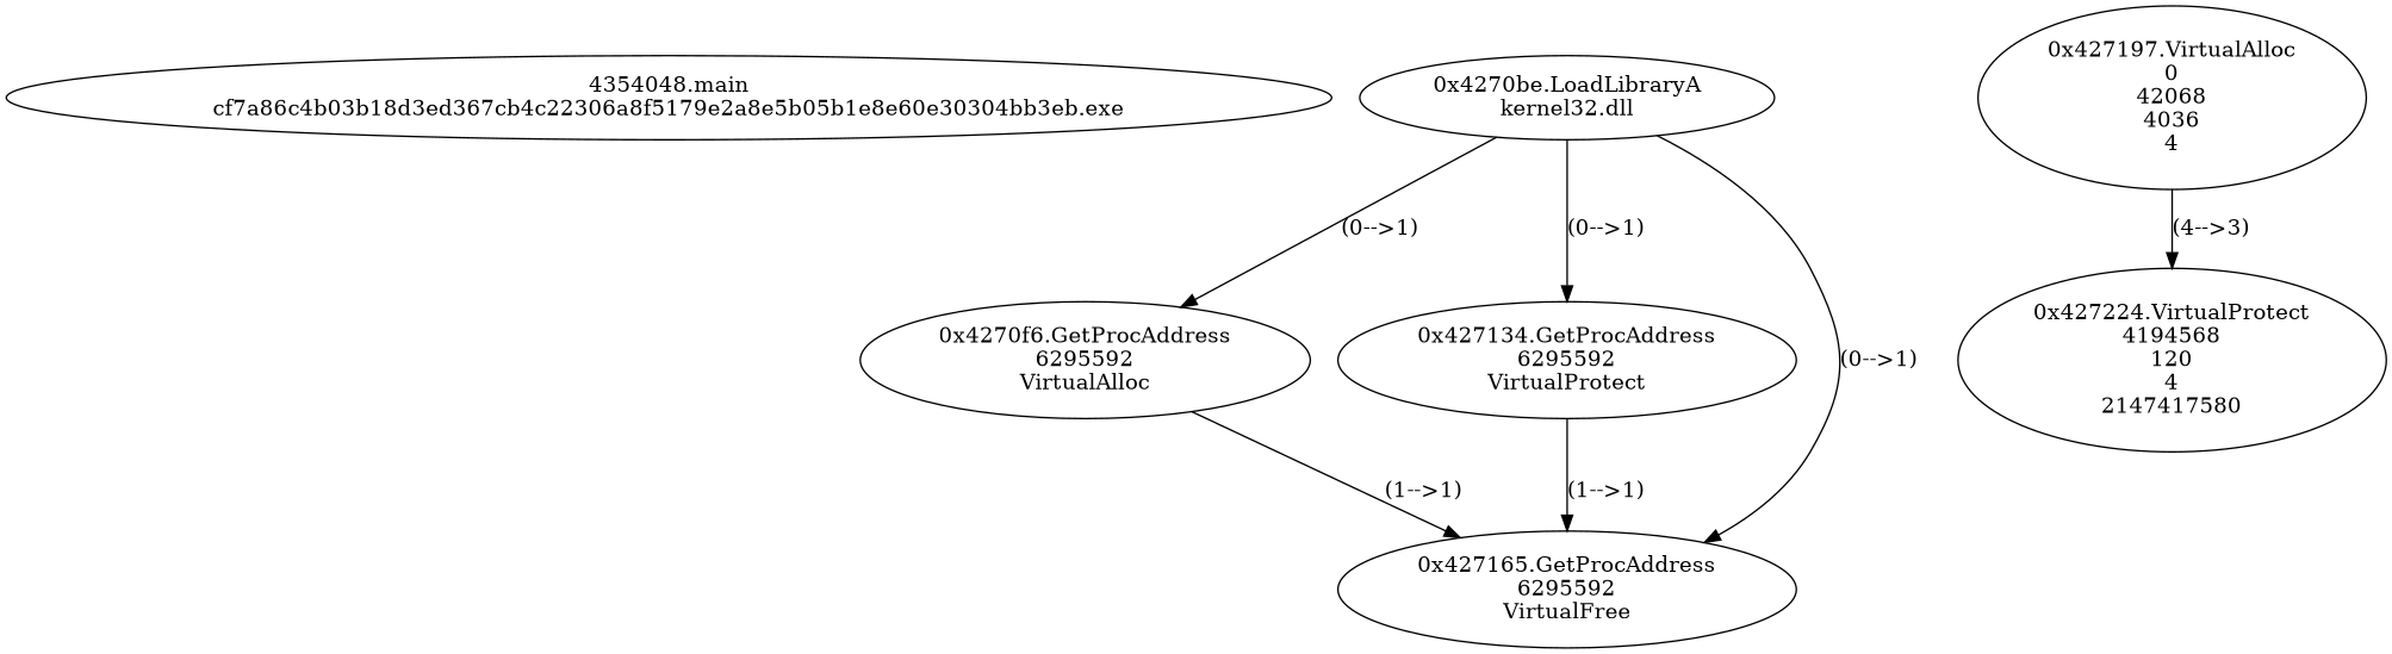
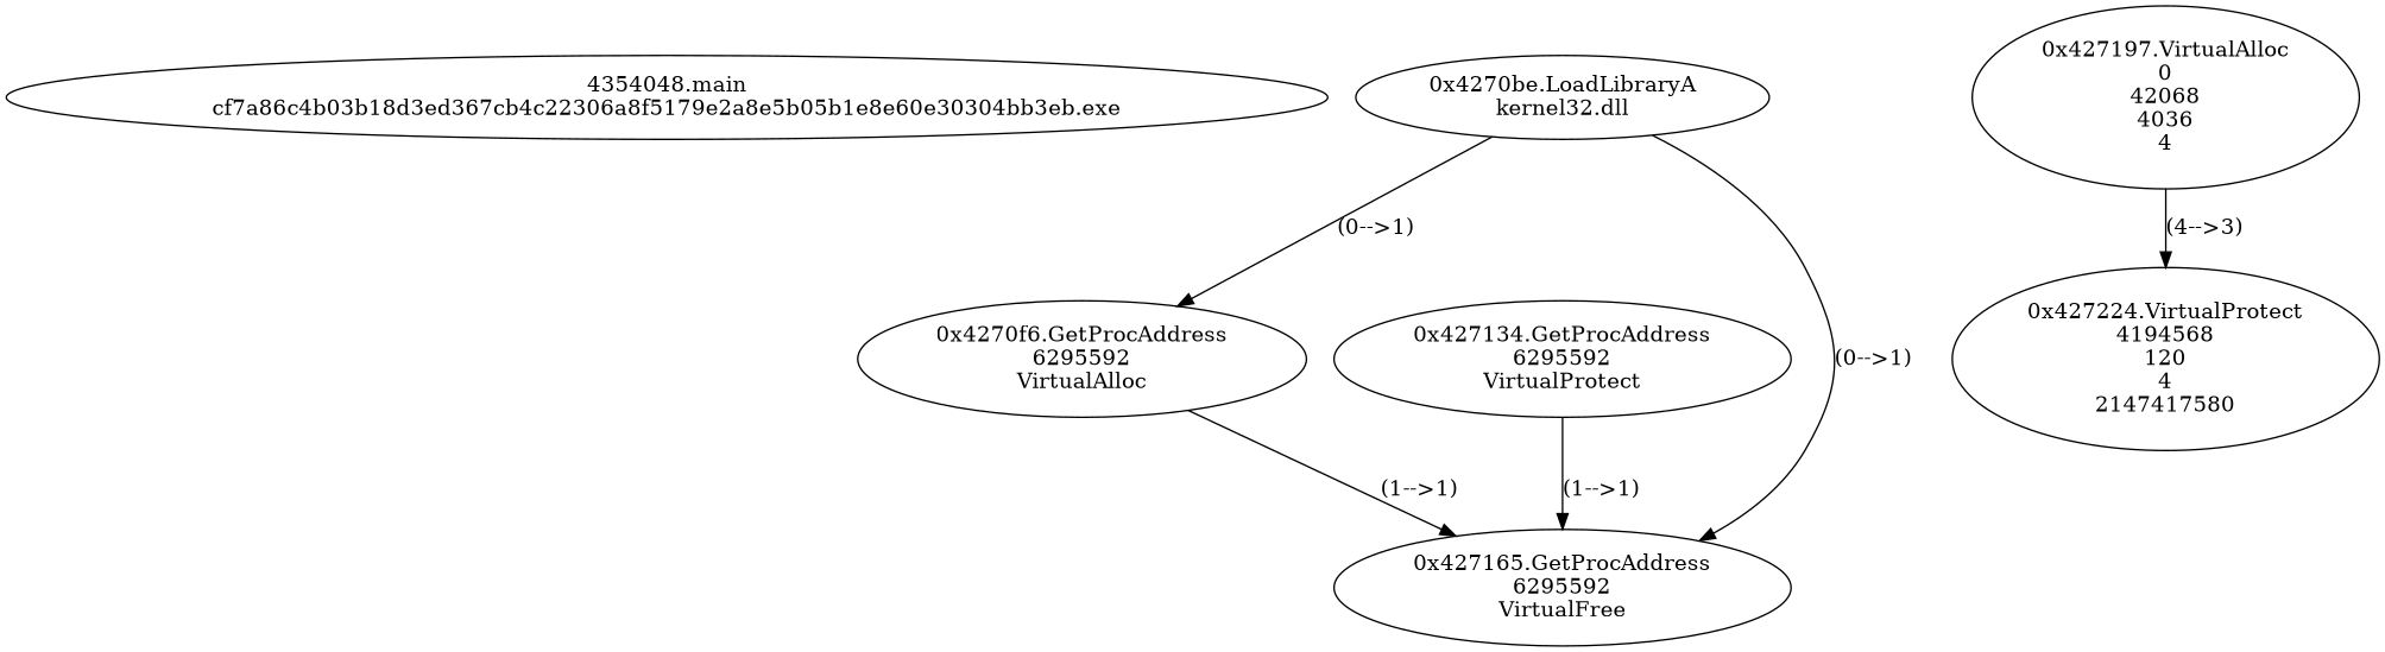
  digraph {
    n1 [label="4354048.main\ncf7a86c4b03b18d3ed367cb4c22306a8f5179e2a8e5b05b1e8e60e30304bb3eb.exe"]
    n2 [label="0x4270be.LoadLibraryA\nkernel32.dll"]
    n3 [label="0x4270f6.GetProcAddress\n6295592\nVirtualAlloc"]
    n4 [label="0x427134.GetProcAddress\n6295592\nVirtualProtect"]
    n5 [label="0x427165.GetProcAddress\n6295592\nVirtualFree"]
    n6 [label="0x427197.VirtualAlloc\n0\n42068\n4036\n4"]
    n7 [label="0x427224.VirtualProtect\n4194568\n120\n4\n2147417580"]
    n2 -> n3 [label="(0-->1)"]
-   n2 -> n4 [label="(0-->1)"]
    n2 -> n5 [label="(0-->1)"]
    n3 -> n5 [label="(1-->1)"]
    n4 -> n5 [label="(1-->1)"]
    n6 -> n7 [label="(4-->3)"]
  }
